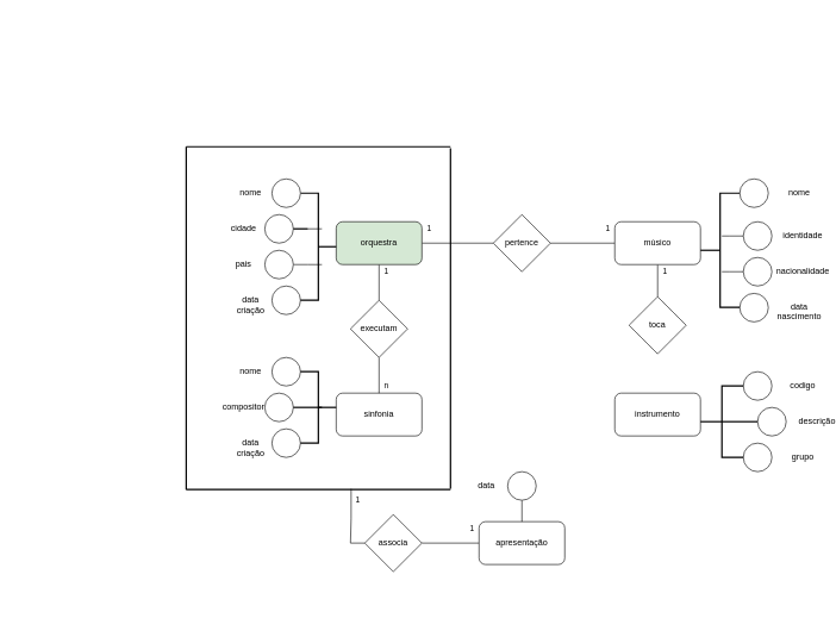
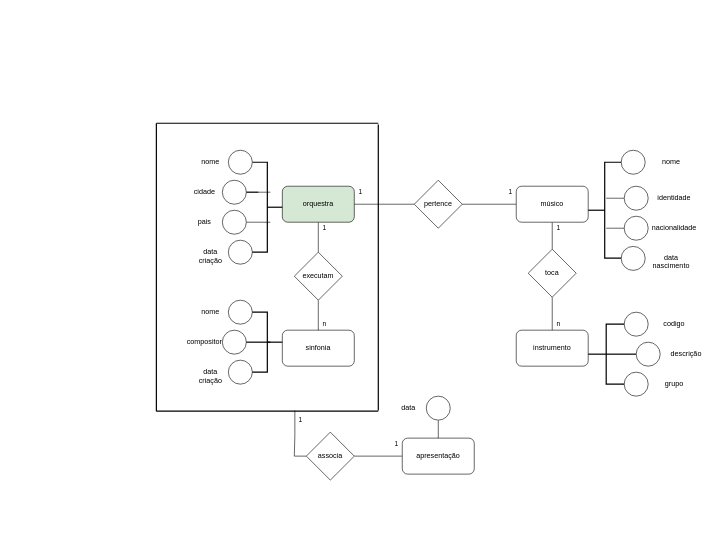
  <mxCell id="0" />
  <mxCell id="1" parent="0" />
  <mxCell id="2" value="1" style="edgeStyle=orthogonalEdgeStyle;rounded=0;orthogonalLoop=1;jettySize=auto;html=1;entryX=0.5;entryY=0;entryDx=0;entryDy=0;endArrow=none;endFill=0;" parent="1" source="4" target="7" edge="1"><mxGeometry x="-0.6" y="10" relative="1" as="geometry"><mxPoint as="offset" /></mxGeometry></mxCell>
  <mxCell id="3" value="1" style="edgeStyle=orthogonalEdgeStyle;rounded=0;orthogonalLoop=1;jettySize=auto;html=1;endArrow=none;endFill=0;" parent="1" source="4" target="24" edge="1"><mxGeometry x="-0.8" y="20" relative="1" as="geometry"><mxPoint as="offset" /></mxGeometry></mxCell>
  <mxCell id="4" value="orquestra" style="rounded=1;whiteSpace=wrap;html=1;fillColor=#d5e8d4;" parent="1" vertex="1"><mxGeometry x="470" y="310" width="120" height="60" as="geometry" /></mxCell>
  <mxCell id="5" value="sinfonia" style="rounded=1;whiteSpace=wrap;html=1;" parent="1" vertex="1"><mxGeometry x="470" y="550" width="120" height="60" as="geometry" /></mxCell>
  <mxCell id="6" value="n" style="edgeStyle=orthogonalEdgeStyle;rounded=0;orthogonalLoop=1;jettySize=auto;html=1;entryX=0.5;entryY=0;entryDx=0;entryDy=0;endArrow=none;endFill=0;" parent="1" source="7" target="5" edge="1"><mxGeometry x="0.6" y="10" relative="1" as="geometry"><mxPoint as="offset" /></mxGeometry></mxCell>
  <mxCell id="7" value="executam" style="rhombus;whiteSpace=wrap;html=1;" parent="1" vertex="1"><mxGeometry x="490" y="420" width="80" height="80" as="geometry" /></mxCell>
  <mxCell id="8" value="grupo" style="verticalLabelPosition=bottom;verticalAlign=top;html=1;shape=mxgraph.flowchart.on-page_reference;spacingLeft=125;spacingBottom=0;spacingTop=-35;" parent="1" vertex="1"><mxGeometry x="1040" y="620" width="40" height="40" as="geometry" /></mxCell>
  <mxCell id="9" value="codigo" style="verticalLabelPosition=bottom;verticalAlign=top;html=1;shape=mxgraph.flowchart.on-page_reference;spacingLeft=125;spacingBottom=0;spacingTop=-35;" parent="1" vertex="1"><mxGeometry x="1040" y="520" width="40" height="40" as="geometry" /></mxCell>
  <mxCell id="10" value="data &lt;br&gt;nascimento" style="verticalLabelPosition=bottom;verticalAlign=top;html=1;shape=mxgraph.flowchart.on-page_reference;spacingLeft=125;spacingBottom=0;spacingTop=-35;" parent="1" vertex="1"><mxGeometry x="1035" y="410.31" width="40" height="40" as="geometry" /></mxCell>
  <mxCell id="11" style="edgeStyle=orthogonalEdgeStyle;rounded=0;orthogonalLoop=1;jettySize=auto;html=1;endArrow=none;endFill=0;" parent="1" source="12" edge="1"><mxGeometry relative="1" as="geometry"><mxPoint x="1010" y="380" as="targetPoint" /></mxGeometry></mxCell>
  <mxCell id="12" value="nacionalidade" style="verticalLabelPosition=bottom;verticalAlign=top;html=1;shape=mxgraph.flowchart.on-page_reference;spacingLeft=125;spacingBottom=0;spacingTop=-35;" parent="1" vertex="1"><mxGeometry x="1040" y="360" width="40" height="40" as="geometry" /></mxCell>
  <mxCell id="13" style="edgeStyle=orthogonalEdgeStyle;rounded=0;orthogonalLoop=1;jettySize=auto;html=1;endArrow=none;endFill=0;" parent="1" source="14" edge="1"><mxGeometry relative="1" as="geometry"><mxPoint x="1010" y="330" as="targetPoint" /></mxGeometry></mxCell>
  <mxCell id="14" value="identidade" style="verticalLabelPosition=bottom;verticalAlign=top;html=1;shape=mxgraph.flowchart.on-page_reference;spacingLeft=125;spacingBottom=0;spacingTop=-35;" parent="1" vertex="1"><mxGeometry x="1040" y="310" width="40" height="40" as="geometry" /></mxCell>
  <mxCell id="15" value="nome" style="verticalLabelPosition=bottom;verticalAlign=top;html=1;shape=mxgraph.flowchart.on-page_reference;spacingLeft=125;spacingBottom=0;spacingTop=-35;" parent="1" vertex="1"><mxGeometry x="1035" y="250" width="40" height="40" as="geometry" /></mxCell>
  <mxCell id="16" value="nome" style="verticalLabelPosition=bottom;verticalAlign=top;html=1;shape=mxgraph.flowchart.on-page_reference;spacingRight=100;spacingBottom=0;spacingTop=-34;" parent="1" vertex="1"><mxGeometry x="380" y="500" width="40" height="40" as="geometry" /></mxCell>
  <mxCell id="17" value="compositor" style="verticalLabelPosition=bottom;verticalAlign=top;html=1;shape=mxgraph.flowchart.on-page_reference;spacingRight=100;spacingBottom=0;spacingTop=-34;" parent="1" vertex="1"><mxGeometry x="370" y="550" width="40" height="40" as="geometry" /></mxCell>
  <mxCell id="18" value="data&lt;br&gt;criação" style="verticalLabelPosition=bottom;verticalAlign=top;html=1;shape=mxgraph.flowchart.on-page_reference;spacingRight=100;spacingBottom=0;spacingTop=-34;" parent="1" vertex="1"><mxGeometry x="380" y="600" width="40" height="40" as="geometry" /></mxCell>
  <mxCell id="19" value="data &lt;br&gt;criação" style="verticalLabelPosition=bottom;verticalAlign=top;html=1;shape=mxgraph.flowchart.on-page_reference;spacingRight=100;spacingBottom=0;spacingTop=-34;" parent="1" vertex="1"><mxGeometry x="380" y="400" width="40" height="40" as="geometry" /></mxCell>
  <mxCell id="20" style="edgeStyle=orthogonalEdgeStyle;rounded=0;orthogonalLoop=1;jettySize=auto;html=1;entryX=0.4;entryY=0.333;entryDx=0;entryDy=0;entryPerimeter=0;endArrow=none;endFill=0;" parent="1" source="21" target="35" edge="1"><mxGeometry relative="1" as="geometry" /></mxCell>
  <mxCell id="21" value="pais" style="verticalLabelPosition=bottom;verticalAlign=top;html=1;shape=mxgraph.flowchart.on-page_reference;spacingRight=100;spacingBottom=0;spacingTop=-34;" parent="1" vertex="1"><mxGeometry x="370" y="350" width="40" height="40" as="geometry" /></mxCell>
  <mxCell id="22" style="edgeStyle=orthogonalEdgeStyle;rounded=0;orthogonalLoop=1;jettySize=auto;html=1;entryX=0.4;entryY=0.667;entryDx=0;entryDy=0;entryPerimeter=0;endArrow=none;endFill=0;" parent="1" source="23" target="35" edge="1"><mxGeometry relative="1" as="geometry" /></mxCell>
  <mxCell id="23" value="cidade" style="verticalLabelPosition=bottom;verticalAlign=top;html=1;shape=mxgraph.flowchart.on-page_reference;spacingRight=100;spacingBottom=0;spacingTop=-34;" parent="1" vertex="1"><mxGeometry x="370" y="300" width="40" height="40" as="geometry" /></mxCell>
  <mxCell id="24" value="pertence" style="rhombus;whiteSpace=wrap;html=1;" parent="1" vertex="1"><mxGeometry x="690" y="300" width="80" height="80" as="geometry" /></mxCell>
  <mxCell id="25" value="instrumento" style="rounded=1;whiteSpace=wrap;html=1;" parent="1" vertex="1"><mxGeometry x="860" y="550" width="120" height="60" as="geometry" /></mxCell>
  <mxCell id="26" value="1" style="edgeStyle=orthogonalEdgeStyle;rounded=0;orthogonalLoop=1;jettySize=auto;html=1;entryX=1;entryY=0.5;entryDx=0;entryDy=0;endArrow=none;endFill=0;" parent="1" source="28" target="24" edge="1"><mxGeometry x="-0.778" y="-20" relative="1" as="geometry"><mxPoint as="offset" /></mxGeometry></mxCell>
  <mxCell id="27" value="1" style="edgeStyle=orthogonalEdgeStyle;rounded=0;orthogonalLoop=1;jettySize=auto;html=1;entryX=0.5;entryY=0;entryDx=0;entryDy=0;endArrow=none;endFill=0;" parent="1" source="28" target="30" edge="1"><mxGeometry x="-0.556" y="10" relative="1" as="geometry"><mxPoint as="offset" /></mxGeometry></mxCell>
  <mxCell id="28" value="músico" style="rounded=1;whiteSpace=wrap;html=1;" parent="1" vertex="1"><mxGeometry x="860" y="310" width="120" height="60" as="geometry" /></mxCell>
+ <mxCell id="29" value="n" style="edgeStyle=orthogonalEdgeStyle;rounded=0;orthogonalLoop=1;jettySize=auto;html=1;entryX=0.5;entryY=0;entryDx=0;entryDy=0;endArrow=none;endFill=0;" parent="1" source="30" target="25" edge="1"><mxGeometry x="0.636" y="10" relative="1" as="geometry"><mxPoint as="offset" /></mxGeometry></mxCell>
  <mxCell id="30" value="toca" style="rhombus;whiteSpace=wrap;html=1;" parent="1" vertex="1"><mxGeometry x="880" y="415" width="80" height="80" as="geometry" /></mxCell>
  <mxCell id="31" style="edgeStyle=orthogonalEdgeStyle;rounded=0;orthogonalLoop=1;jettySize=auto;html=1;endArrow=none;endFill=0;" parent="1" source="33" edge="1"><mxGeometry relative="1" as="geometry"><mxPoint x="490" y="760" as="targetPoint" /></mxGeometry></mxCell>
  <mxCell id="32" value="1" style="edgeStyle=orthogonalEdgeStyle;rounded=0;orthogonalLoop=1;jettySize=auto;html=1;entryX=0;entryY=0.5;entryDx=0;entryDy=0;endArrow=none;endFill=0;" parent="1" source="33" target="34" edge="1"><mxGeometry x="0.75" y="20" relative="1" as="geometry"><mxPoint as="offset" /></mxGeometry></mxCell>
  <mxCell id="33" value="associa" style="rhombus;whiteSpace=wrap;html=1;" parent="1" vertex="1"><mxGeometry x="510" y="720" width="80" height="80" as="geometry" /></mxCell>
  <mxCell id="34" value="apresentação" style="rounded=1;whiteSpace=wrap;html=1;" parent="1" vertex="1"><mxGeometry x="670" y="730" width="120" height="60" as="geometry" /></mxCell>
  <mxCell id="35" value="" style="strokeWidth=2;html=1;shape=mxgraph.flowchart.annotation_2;align=left;labelPosition=right;pointerEvents=1;rotation=-180;" parent="1" vertex="1"><mxGeometry x="420" y="270" width="50" height="150" as="geometry" /></mxCell>
  <mxCell id="36" value="" style="strokeWidth=2;html=1;shape=mxgraph.flowchart.annotation_2;align=left;labelPosition=right;pointerEvents=1;" parent="1" vertex="1"><mxGeometry x="980" y="540" width="60" height="100" as="geometry" /></mxCell>
  <mxCell id="37" value="" style="strokeWidth=2;html=1;shape=mxgraph.flowchart.annotation_2;align=left;labelPosition=right;pointerEvents=1;" parent="1" vertex="1"><mxGeometry x="980" y="270" width="55" height="160" as="geometry" /></mxCell>
  <mxCell id="38" value="" style="strokeWidth=2;html=1;shape=mxgraph.flowchart.annotation_2;align=left;labelPosition=right;pointerEvents=1;rotation=-180;" parent="1" vertex="1"><mxGeometry x="420" y="520" width="50" height="100" as="geometry" /></mxCell>
  <mxCell id="39" value="" style="line;strokeWidth=2;html=1;rotation=90;" parent="1" vertex="1"><mxGeometry x="20" y="440" width="480" height="10" as="geometry" /></mxCell>
  <mxCell id="40" value="" style="line;strokeWidth=2;html=1;rotation=90;" parent="1" vertex="1"><mxGeometry x="391.57" y="440.31" width="476.88" height="10" as="geometry" /></mxCell>
  <mxCell id="41" value="" style="line;strokeWidth=2;direction=south;html=1;rotation=90;" parent="1" vertex="1"><mxGeometry x="440" y="20" width="10" height="370" as="geometry" /></mxCell>
  <mxCell id="42" value="1" style="edgeStyle=orthogonalEdgeStyle;rounded=0;orthogonalLoop=1;jettySize=auto;html=1;endArrow=none;endFill=0;exitX=0.376;exitY=0.6;exitDx=0;exitDy=0;exitPerimeter=0;" parent="1" edge="1" source="43"><mxGeometry x="-0.584" y="9" relative="1" as="geometry"><mxPoint x="490" y="760" as="targetPoint" /><mxPoint x="490" y="690" as="sourcePoint" /><Array as="points" /><mxPoint as="offset" /></mxGeometry></mxCell>
  <mxCell id="43" value="" style="line;strokeWidth=2;direction=south;html=1;rotation=90;" parent="1" vertex="1"><mxGeometry x="440" y="500" width="10" height="370" as="geometry" /></mxCell>
  <mxCell id="44" value="" style="line;strokeWidth=2;html=1;" parent="1" vertex="1"><mxGeometry x="410" y="565" width="40" height="10" as="geometry" /></mxCell>
  <mxCell id="45" value="" style="line;strokeWidth=2;html=1;rotation=0;" parent="1" vertex="1"><mxGeometry x="1010" y="585" width="50" height="10" as="geometry" /></mxCell>
  <mxCell id="46" value="nome" style="verticalLabelPosition=bottom;verticalAlign=top;html=1;shape=mxgraph.flowchart.on-page_reference;spacingRight=100;spacingBottom=0;spacingTop=-34;" vertex="1" parent="1"><mxGeometry x="380" y="250" width="40" height="40" as="geometry" /></mxCell>
  <mxCell id="47" style="edgeStyle=orthogonalEdgeStyle;rounded=0;orthogonalLoop=1;jettySize=auto;html=1;exitX=0.5;exitY=1;exitDx=0;exitDy=0;exitPerimeter=0;entryX=0.5;entryY=0;entryDx=0;entryDy=0;endArrow=none;endFill=0;" edge="1" parent="1" source="48" target="34"><mxGeometry relative="1" as="geometry" /></mxCell>
  <mxCell id="48" value="data&lt;br&gt;" style="verticalLabelPosition=bottom;verticalAlign=top;html=1;shape=mxgraph.flowchart.on-page_reference;spacingRight=100;spacingBottom=0;spacingTop=-34;" vertex="1" parent="1"><mxGeometry x="710" y="660" width="40" height="40" as="geometry" /></mxCell>
  <mxCell id="49" value="descrição" style="verticalLabelPosition=bottom;verticalAlign=top;html=1;shape=mxgraph.flowchart.on-page_reference;spacingLeft=125;spacingBottom=0;spacingTop=-35;" vertex="1" parent="1"><mxGeometry x="1060" y="570" width="40" height="40" as="geometry" /></mxCell>
